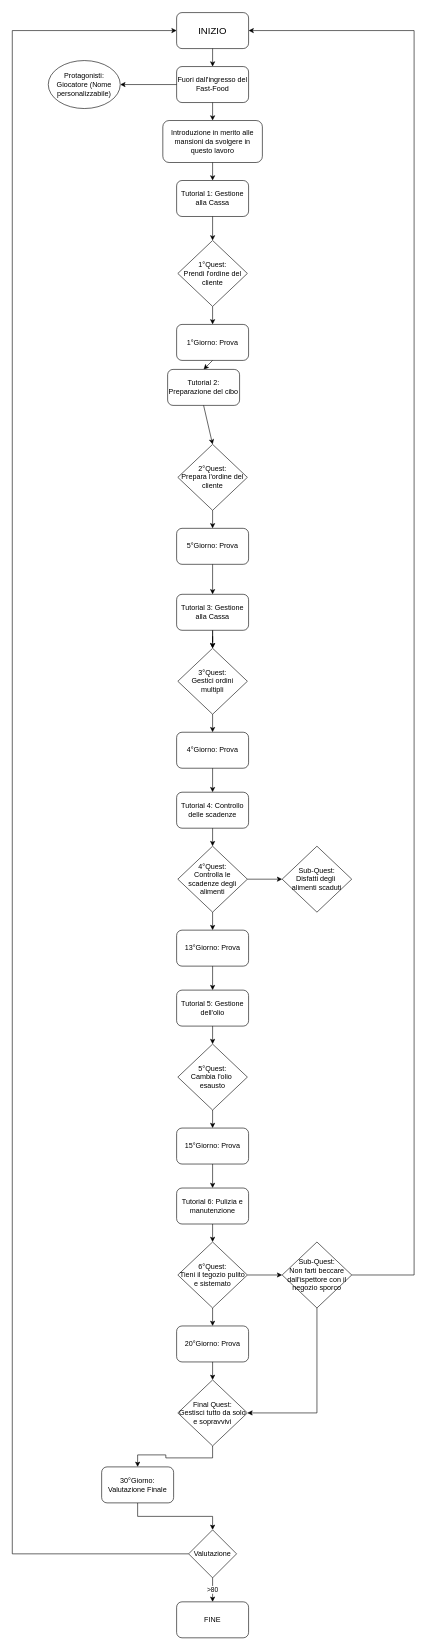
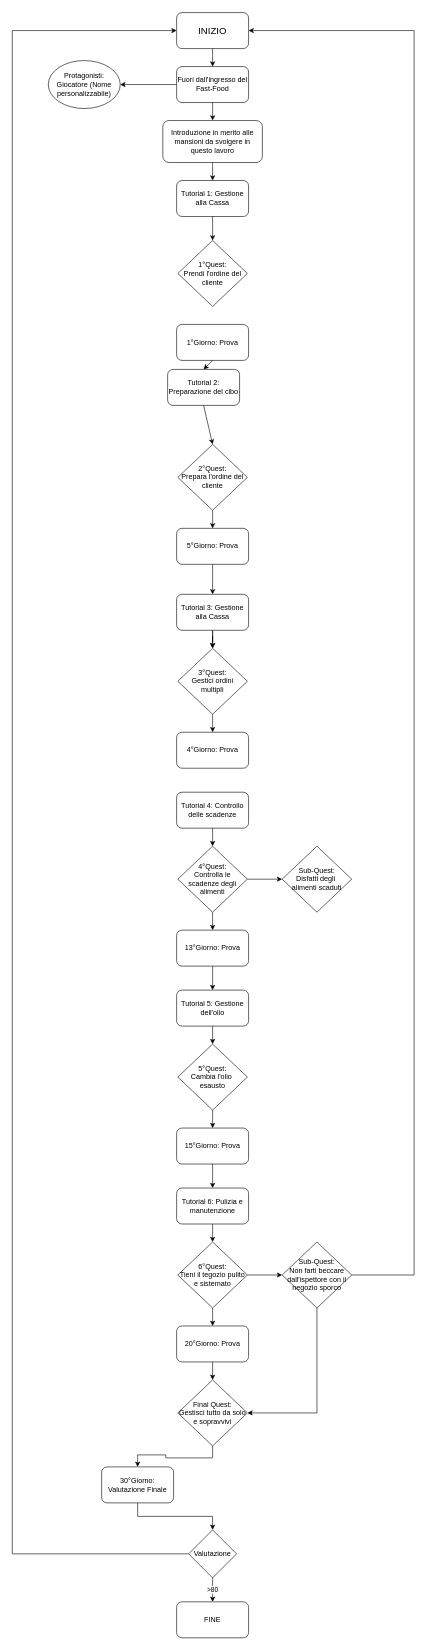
  <mxCell id="0" />
  <mxCell id="1" parent="0" />
  <mxCell id="2" value="&lt;font style=&quot;font-size: 16px;&quot;&gt;INIZIO&lt;/font&gt;" style="rounded=1;whiteSpace=wrap;html=1;" vertex="1" parent="1"><mxGeometry x="294" y="20" width="120" height="60" as="geometry" /></mxCell>
  <mxCell id="3" value="Fuori dall'ingresso del Fast-Food" style="rounded=1;whiteSpace=wrap;html=1;" vertex="1" parent="1"><mxGeometry x="294" y="110" width="120" height="60" as="geometry" /></mxCell>
  <mxCell id="4" value="" style="endArrow=classic;html=1;rounded=0;exitX=0.5;exitY=1;exitDx=0;exitDy=0;entryX=0.5;entryY=0;entryDx=0;entryDy=0;" edge="1" parent="1" source="2" target="3"><mxGeometry width="50" height="50" relative="1" as="geometry"><mxPoint x="330" y="390" as="sourcePoint" /><mxPoint x="380" y="340" as="targetPoint" /></mxGeometry></mxCell>
  <mxCell id="5" value="Protagonisti: Giocatore (Nome personalizzabile)" style="ellipse;whiteSpace=wrap;html=1;" vertex="1" parent="1"><mxGeometry x="80" y="100" width="120" height="80" as="geometry" /></mxCell>
  <mxCell id="6" value="" style="endArrow=classic;html=1;rounded=0;entryX=1;entryY=0.5;entryDx=0;entryDy=0;" edge="1" parent="1" source="3" target="5"><mxGeometry width="50" height="50" relative="1" as="geometry"><mxPoint x="290" y="190" as="sourcePoint" /><mxPoint x="250" y="160" as="targetPoint" /></mxGeometry></mxCell>
  <mxCell id="7" value="" style="endArrow=classic;html=1;rounded=0;exitX=0.5;exitY=1;exitDx=0;exitDy=0;entryX=0.5;entryY=0;entryDx=0;entryDy=0;" edge="1" parent="1" source="3" target="8"><mxGeometry width="50" height="50" relative="1" as="geometry"><mxPoint x="460" y="360" as="sourcePoint" /><mxPoint x="354" y="310" as="targetPoint" /></mxGeometry></mxCell>
  <mxCell id="8" value="Introduzione in merito alle mansioni da svolgere in questo lavoro" style="rounded=1;whiteSpace=wrap;html=1;" vertex="1" parent="1"><mxGeometry x="271" y="200" width="166" height="70" as="geometry" /></mxCell>
  <mxCell id="9" value="" style="endArrow=classic;html=1;rounded=0;exitX=0.5;exitY=1;exitDx=0;exitDy=0;entryX=0.5;entryY=0;entryDx=0;entryDy=0;" edge="1" parent="1" source="8" target="10"><mxGeometry width="50" height="50" relative="1" as="geometry"><mxPoint x="500" y="250" as="sourcePoint" /><mxPoint x="500" y="420" as="targetPoint" /></mxGeometry></mxCell>
  <mxCell id="10" value="Tutorial 1: Gestione alla Cassa" style="rounded=1;whiteSpace=wrap;html=1;" vertex="1" parent="1"><mxGeometry x="294" y="300" width="120" height="60" as="geometry" /></mxCell>
- <mxCell id="11" value="" style="endArrow=classic;html=1;rounded=0;exitX=0.5;exitY=1;exitDx=0;exitDy=0;entryX=0.5;entryY=0;entryDx=0;entryDy=0;" edge="1" parent="1" source="14" target="12"><mxGeometry width="50" height="50" relative="1" as="geometry"><mxPoint x="400" y="570" as="sourcePoint" /><mxPoint x="354" y="560" as="targetPoint" /></mxGeometry></mxCell>
  <mxCell id="12" value="1°Giorno: Prova" style="rounded=1;whiteSpace=wrap;html=1;" vertex="1" parent="1"><mxGeometry x="294" y="540" width="120" height="60" as="geometry" /></mxCell>
  <mxCell id="13" value="" style="endArrow=classic;html=1;rounded=0;exitX=0.5;exitY=1;exitDx=0;exitDy=0;" edge="1" parent="1" source="10" target="14"><mxGeometry width="50" height="50" relative="1" as="geometry"><mxPoint x="354" y="360" as="sourcePoint" /><mxPoint x="354" y="560" as="targetPoint" /></mxGeometry></mxCell>
  <mxCell id="14" value="1°Quest:&lt;br&gt;Prendi l'ordine del cliente" style="rhombus;whiteSpace=wrap;html=1;" vertex="1" parent="1"><mxGeometry x="296" y="400" width="116" height="110" as="geometry" /></mxCell>
  <mxCell id="15" value="" style="endArrow=classic;html=1;rounded=0;exitX=0.5;exitY=1;exitDx=0;exitDy=0;entryX=0.5;entryY=0;entryDx=0;entryDy=0;" edge="1" parent="1" source="18" target="16"><mxGeometry width="50" height="50" relative="1" as="geometry"><mxPoint x="400" y="810" as="sourcePoint" /><mxPoint x="354" y="800" as="targetPoint" /></mxGeometry></mxCell>
  <mxCell id="16" value="5°Giorno: Prova" style="rounded=1;whiteSpace=wrap;html=1;" vertex="1" parent="1"><mxGeometry x="294" y="880" width="120" height="60" as="geometry" /></mxCell>
  <mxCell id="17" value="" style="endArrow=classic;html=1;rounded=0;exitX=0.5;exitY=1;exitDx=0;exitDy=0;entryX=0.5;entryY=0;entryDx=0;entryDy=0;" edge="1" parent="1" target="19" source="12"><mxGeometry width="50" height="50" relative="1" as="geometry"><mxPoint x="354" y="600" as="sourcePoint" /><mxPoint x="420" y="640" as="targetPoint" /></mxGeometry></mxCell>
  <mxCell id="18" value="2°Quest:&lt;br&gt;Prepara l'ordine del cliente" style="rhombus;whiteSpace=wrap;html=1;" vertex="1" parent="1"><mxGeometry x="296" y="740" width="116" height="110" as="geometry" /></mxCell>
  <mxCell id="19" value="Tutorial 2: Preparazione del cibo" style="rounded=1;whiteSpace=wrap;html=1;" vertex="1" parent="1"><mxGeometry x="279" y="615" width="120" height="60" as="geometry" /></mxCell>
  <mxCell id="20" value="" style="endArrow=classic;html=1;rounded=0;exitX=0.5;exitY=1;exitDx=0;exitDy=0;entryX=0.5;entryY=0;entryDx=0;entryDy=0;" edge="1" parent="1" source="19" target="18"><mxGeometry width="50" height="50" relative="1" as="geometry"><mxPoint x="570" y="840" as="sourcePoint" /><mxPoint x="620" y="790" as="targetPoint" /></mxGeometry></mxCell>
  <mxCell id="21" value="" style="endArrow=classic;html=1;rounded=0;exitX=0.5;exitY=1;exitDx=0;exitDy=0;entryX=0.5;entryY=0;entryDx=0;entryDy=0;" edge="1" parent="1" source="23" target="22"><mxGeometry width="50" height="50" relative="1" as="geometry"><mxPoint x="402" y="1150" as="sourcePoint" /><mxPoint x="356" y="1140" as="targetPoint" /></mxGeometry></mxCell>
  <mxCell id="22" value="4°Giorno: Prova" style="rounded=1;whiteSpace=wrap;html=1;" vertex="1" parent="1"><mxGeometry x="294" y="1220" width="120" height="60" as="geometry" /></mxCell>
  <mxCell id="23" value="3°Quest:&lt;br&gt;Gestici ordini&lt;div&gt;multipli&lt;/div&gt;" style="rhombus;whiteSpace=wrap;html=1;" vertex="1" parent="1"><mxGeometry x="296" y="1080" width="116" height="110" as="geometry" /></mxCell>
  <mxCell id="24" value="" style="edgeStyle=orthogonalEdgeStyle;rounded=0;orthogonalLoop=1;jettySize=auto;html=1;" edge="1" parent="1" source="25" target="23"><mxGeometry relative="1" as="geometry" /></mxCell>
  <mxCell id="25" value="Tutorial 3: Gestione alla Cassa" style="rounded=1;whiteSpace=wrap;html=1;" vertex="1" parent="1"><mxGeometry x="294" y="990" width="120" height="60" as="geometry" /></mxCell>
  <mxCell id="26" value="" style="endArrow=classic;html=1;rounded=0;exitX=0.5;exitY=1;exitDx=0;exitDy=0;entryX=0.5;entryY=0;entryDx=0;entryDy=0;" edge="1" parent="1" source="25" target="23"><mxGeometry width="50" height="50" relative="1" as="geometry"><mxPoint x="572" y="1180" as="sourcePoint" /><mxPoint x="622" y="1130" as="targetPoint" /></mxGeometry></mxCell>
  <mxCell id="27" value="" style="endArrow=classic;html=1;rounded=0;exitX=0.5;exitY=1;exitDx=0;exitDy=0;entryX=0.5;entryY=0;entryDx=0;entryDy=0;" edge="1" parent="1" source="16" target="25"><mxGeometry width="50" height="50" relative="1" as="geometry"><mxPoint x="366" y="1050" as="sourcePoint" /><mxPoint x="366" y="1090" as="targetPoint" /></mxGeometry></mxCell>
  <mxCell id="28" value="" style="endArrow=classic;html=1;rounded=0;exitX=0.5;exitY=1;exitDx=0;exitDy=0;entryX=0.5;entryY=0;entryDx=0;entryDy=0;" edge="1" parent="1" source="30" target="29"><mxGeometry width="50" height="50" relative="1" as="geometry"><mxPoint x="402" y="1480" as="sourcePoint" /><mxPoint x="356" y="1470" as="targetPoint" /></mxGeometry></mxCell>
  <mxCell id="29" value="13°Giorno: Prova" style="rounded=1;whiteSpace=wrap;html=1;" vertex="1" parent="1"><mxGeometry x="294" y="1550" width="120" height="60" as="geometry" /></mxCell>
  <mxCell id="30" value="4°Quest:&lt;br&gt;Controlla le scadenze degli alimenti&lt;span style=&quot;color: rgba(0, 0, 0, 0); font-family: monospace; font-size: 0px; text-align: start; text-wrap-mode: nowrap;&quot;&gt;%3CmxGraphModel%3E%3Croot%3E%3CmxCell%20id%3D%220%22%2F%3E%3CmxCell%20id%3D%221%22%20parent%3D%220%22%2F%3E%3CmxCell%20id%3D%222%22%20value%3D%22%22%20style%3D%22endArrow%3Dclassic%3Bhtml%3D1%3Brounded%3D0%3BexitX%3D0.5%3BexitY%3D1%3BexitDx%3D0%3BexitDy%3D0%3BentryX%3D0.5%3BentryY%3D0%3BentryDx%3D0%3BentryDy%3D0%3B%22%20edge%3D%221%22%20source%3D%224%22%20target%3D%223%22%20parent%3D%221%22%3E%3CmxGeometry%20width%3D%2250%22%20height%3D%2250%22%20relative%3D%221%22%20as%3D%22geometry%22%3E%3CmxPoint%20x%3D%22462%22%20y%3D%221150%22%20as%3D%22sourcePoint%22%2F%3E%3CmxPoint%20x%3D%22416%22%20y%3D%221140%22%20as%3D%22targetPoint%22%2F%3E%3C%2FmxGeometry%3E%3C%2FmxCell%3E%3CmxCell%20id%3D%223%22%20value%3D%227%C2%B0Giorno%3A%20Prova%22%20style%3D%22rounded%3D1%3BwhiteSpace%3Dwrap%3Bhtml%3D1%3B%22%20vertex%3D%221%22%20parent%3D%221%22%3E%3CmxGeometry%20x%3D%22354%22%20y%3D%221220%22%20width%3D%22120%22%20height%3D%2260%22%20as%3D%22geometry%22%2F%3E%3C%2FmxCell%3E%3CmxCell%20id%3D%224%22%20value%3D%223%C2%B0Quest%3A%26lt%3Bbr%26gt%3BGestici%20ordini%26lt%3Bdiv%26gt%3Bmultipli%26lt%3B%2Fdiv%26gt%3B%22%20style%3D%22rhombus%3BwhiteSpace%3Dwrap%3Bhtml%3D1%3B%22%20vertex%3D%221%22%20parent%3D%221%22%3E%3CmxGeometry%20x%3D%22356%22%20y%3D%221080%22%20width%3D%22116%22%20height%3D%22110%22%20as%3D%22geometry%22%2F%3E%3C%2FmxCell%3E%3CmxCell%20id%3D%225%22%20value%3D%22Tutorial%203%3A%20Gestione%20alla%20Cassa%22%20style%3D%22rounded%3D1%3BwhiteSpace%3Dwrap%3Bhtml%3D1%3B%22%20vertex%3D%221%22%20parent%3D%221%22%3E%3CmxGeometry%20x%3D%22354%22%20y%3D%22990%22%20width%3D%22120%22%20height%3D%2260%22%20as%3D%22geometry%22%2F%3E%3C%2FmxCell%3E%3CmxCell%20id%3D%226%22%20value%3D%22%22%20style%3D%22endArrow%3Dclassic%3Bhtml%3D1%3Brounded%3D0%3BexitX%3D0.5%3BexitY%3D1%3BexitDx%3D0%3BexitDy%3D0%3BentryX%3D0.5%3BentryY%3D0%3BentryDx%3D0%3BentryDy%3D0%3B%22%20edge%3D%221%22%20source%3D%225%22%20target%3D%224%22%20parent%3D%221%22%3E%3CmxGeometry%20width%3D%2250%22%20height%3D%2250%22%20relative%3D%221%22%20as%3D%22geometry%22%3E%3CmxPoint%20x%3D%22632%22%20y%3D%221180%22%20as%3D%22sourcePoint%22%2F%3E%3CmxPoint%20x%3D%22682%22%20y%3D%221130%22%20as%3D%22targetPoint%22%2F%3E%3C%2FmxGeometry%3E%3C%2FmxCell%3E%3C%2Froot%3E%3C%2FmxGraphModel%3E&lt;/span&gt;" style="rhombus;whiteSpace=wrap;html=1;" vertex="1" parent="1"><mxGeometry x="296" y="1410" width="116" height="110" as="geometry" /></mxCell>
  <mxCell id="31" value="Tutorial 4: Controllo delle scadenze" style="rounded=1;whiteSpace=wrap;html=1;" vertex="1" parent="1"><mxGeometry x="294" y="1320" width="120" height="60" as="geometry" /></mxCell>
  <mxCell id="32" value="" style="endArrow=classic;html=1;rounded=0;exitX=0.5;exitY=1;exitDx=0;exitDy=0;entryX=0.5;entryY=0;entryDx=0;entryDy=0;" edge="1" parent="1" source="31" target="30"><mxGeometry width="50" height="50" relative="1" as="geometry"><mxPoint x="572" y="1510" as="sourcePoint" /><mxPoint x="622" y="1460" as="targetPoint" /></mxGeometry></mxCell>
  <mxCell id="33" value="" style="endArrow=classic;html=1;rounded=0;exitX=0.5;exitY=1;exitDx=0;exitDy=0;entryX=0.5;entryY=0;entryDx=0;entryDy=0;" edge="1" parent="1" source="36" target="35"><mxGeometry width="50" height="50" relative="1" as="geometry"><mxPoint x="402" y="1810" as="sourcePoint" /><mxPoint x="356" y="1800" as="targetPoint" /></mxGeometry></mxCell>
  <mxCell id="34" style="edgeStyle=orthogonalEdgeStyle;rounded=0;orthogonalLoop=1;jettySize=auto;html=1;exitX=0.5;exitY=1;exitDx=0;exitDy=0;" edge="1" parent="1" source="35" target="46"><mxGeometry relative="1" as="geometry" /></mxCell>
  <mxCell id="35" value="15°Giorno: Prova" style="rounded=1;whiteSpace=wrap;html=1;" vertex="1" parent="1"><mxGeometry x="294" y="1880" width="120" height="60" as="geometry" /></mxCell>
  <mxCell id="36" value="5°Quest:&lt;br&gt;Cambia l'olio&amp;nbsp;&lt;div&gt;esausto&lt;/div&gt;" style="rhombus;whiteSpace=wrap;html=1;" vertex="1" parent="1"><mxGeometry x="296" y="1740" width="116" height="110" as="geometry" /></mxCell>
  <mxCell id="37" value="Tutorial 5: Gestione dell'olio" style="rounded=1;whiteSpace=wrap;html=1;" vertex="1" parent="1"><mxGeometry x="294" y="1650" width="120" height="60" as="geometry" /></mxCell>
  <mxCell id="38" value="" style="endArrow=classic;html=1;rounded=0;exitX=0.5;exitY=1;exitDx=0;exitDy=0;entryX=0.5;entryY=0;entryDx=0;entryDy=0;" edge="1" parent="1" source="37" target="36"><mxGeometry width="50" height="50" relative="1" as="geometry"><mxPoint x="572" y="1840" as="sourcePoint" /><mxPoint x="622" y="1790" as="targetPoint" /></mxGeometry></mxCell>
  <mxCell id="39" value="Sub-Quest:&lt;div&gt;Disfatti degli&amp;nbsp;&lt;/div&gt;&lt;div&gt;alimenti scaduti&lt;/div&gt;" style="rhombus;whiteSpace=wrap;html=1;" vertex="1" parent="1"><mxGeometry x="470" y="1410" width="116" height="110" as="geometry" /></mxCell>
  <mxCell id="40" value="" style="endArrow=classic;html=1;rounded=0;exitX=1;exitY=0.5;exitDx=0;exitDy=0;entryX=0;entryY=0.5;entryDx=0;entryDy=0;" edge="1" parent="1" source="30" target="39"><mxGeometry width="50" height="50" relative="1" as="geometry"><mxPoint x="440" y="1390" as="sourcePoint" /><mxPoint x="490" y="1340" as="targetPoint" /></mxGeometry></mxCell>
- <mxCell id="41" value="" style="endArrow=classic;html=1;rounded=0;entryX=0.5;entryY=0;entryDx=0;entryDy=0;exitX=0.5;exitY=1;exitDx=0;exitDy=0;" edge="1" parent="1" source="22" target="31"><mxGeometry width="50" height="50" relative="1" as="geometry"><mxPoint x="100" y="1370" as="sourcePoint" /><mxPoint x="150" y="1320" as="targetPoint" /></mxGeometry></mxCell>
  <mxCell id="42" value="" style="endArrow=classic;html=1;rounded=0;entryX=0.5;entryY=0;entryDx=0;entryDy=0;exitX=0.5;exitY=1;exitDx=0;exitDy=0;" edge="1" parent="1" source="29" target="37"><mxGeometry width="50" height="50" relative="1" as="geometry"><mxPoint x="450" y="1610" as="sourcePoint" /><mxPoint x="364" y="1330" as="targetPoint" /></mxGeometry></mxCell>
  <mxCell id="43" value="" style="endArrow=classic;html=1;rounded=0;exitX=0.5;exitY=1;exitDx=0;exitDy=0;entryX=0.5;entryY=0;entryDx=0;entryDy=0;" edge="1" parent="1" source="45" target="44"><mxGeometry width="50" height="50" relative="1" as="geometry"><mxPoint x="402" y="2140" as="sourcePoint" /><mxPoint x="356" y="2130" as="targetPoint" /></mxGeometry></mxCell>
  <mxCell id="44" value="20°Giorno: Prova" style="rounded=1;whiteSpace=wrap;html=1;" vertex="1" parent="1"><mxGeometry x="294" y="2210" width="120" height="60" as="geometry" /></mxCell>
  <mxCell id="45" value="6°Quest:&lt;br&gt;Tieni il tegozio pulito e sistemato" style="rhombus;whiteSpace=wrap;html=1;" vertex="1" parent="1"><mxGeometry x="296" y="2070" width="116" height="110" as="geometry" /></mxCell>
  <mxCell id="46" value="Tutorial 6: Pulizia e manutenzione" style="rounded=1;whiteSpace=wrap;html=1;" vertex="1" parent="1"><mxGeometry x="294" y="1980" width="120" height="60" as="geometry" /></mxCell>
  <mxCell id="47" value="" style="endArrow=classic;html=1;rounded=0;exitX=0.5;exitY=1;exitDx=0;exitDy=0;entryX=0.5;entryY=0;entryDx=0;entryDy=0;" edge="1" parent="1" source="46" target="45"><mxGeometry width="50" height="50" relative="1" as="geometry"><mxPoint x="572" y="2170" as="sourcePoint" /><mxPoint x="622" y="2120" as="targetPoint" /></mxGeometry></mxCell>
  <mxCell id="48" style="edgeStyle=orthogonalEdgeStyle;rounded=0;orthogonalLoop=1;jettySize=auto;html=1;exitX=0.5;exitY=1;exitDx=0;exitDy=0;entryX=1;entryY=0.5;entryDx=0;entryDy=0;" edge="1" parent="1" source="49" target="54"><mxGeometry relative="1" as="geometry"><mxPoint x="350" y="2320" as="targetPoint" /><Array as="points"><mxPoint x="528" y="2355" /></Array></mxGeometry></mxCell>
  <mxCell id="49" value="Sub-Quest:&lt;div&gt;Non farti beccare dall'ispettore con il negozio sporco&lt;/div&gt;" style="rhombus;whiteSpace=wrap;html=1;" vertex="1" parent="1"><mxGeometry x="470" y="2070" width="116" height="110" as="geometry" /></mxCell>
  <mxCell id="50" value="" style="endArrow=classic;html=1;rounded=0;exitX=1;exitY=0.5;exitDx=0;exitDy=0;entryX=0;entryY=0.5;entryDx=0;entryDy=0;" edge="1" parent="1" source="45" target="49"><mxGeometry width="50" height="50" relative="1" as="geometry"><mxPoint x="460" y="2050" as="sourcePoint" /><mxPoint x="510" y="2000" as="targetPoint" /></mxGeometry></mxCell>
  <mxCell id="51" value="" style="endArrow=classic;html=1;rounded=0;exitX=1;exitY=0.5;exitDx=0;exitDy=0;entryX=1;entryY=0.5;entryDx=0;entryDy=0;" edge="1" parent="1" source="49" target="2"><mxGeometry width="50" height="50" relative="1" as="geometry"><mxPoint x="520" y="2030" as="sourcePoint" /><mxPoint x="690" y="50" as="targetPoint" /><Array as="points"><mxPoint x="690" y="2125" /><mxPoint x="690" y="50" /></Array></mxGeometry></mxCell>
  <mxCell id="52" value="FINE" style="rounded=1;whiteSpace=wrap;html=1;" vertex="1" parent="1"><mxGeometry x="294" y="2670" width="120" height="60" as="geometry" /></mxCell>
  <mxCell id="53" style="edgeStyle=orthogonalEdgeStyle;rounded=0;orthogonalLoop=1;jettySize=auto;html=1;exitX=0.5;exitY=1;exitDx=0;exitDy=0;" edge="1" parent="1" source="54" target="57"><mxGeometry relative="1" as="geometry" /></mxCell>
  <mxCell id="54" value="Final Quest:&lt;div&gt;Gestisci tutto da solo e sopravvivi&lt;/div&gt;" style="rhombus;whiteSpace=wrap;html=1;" vertex="1" parent="1"><mxGeometry x="296" y="2300" width="116" height="110" as="geometry" /></mxCell>
  <mxCell id="55" value="" style="endArrow=classic;html=1;rounded=0;exitX=0.5;exitY=1;exitDx=0;exitDy=0;entryX=0.5;entryY=0;entryDx=0;entryDy=0;" edge="1" parent="1" source="44" target="54"><mxGeometry width="50" height="50" relative="1" as="geometry"><mxPoint x="356" y="2360" as="sourcePoint" /><mxPoint x="624" y="2440" as="targetPoint" /></mxGeometry></mxCell>
  <mxCell id="56" style="edgeStyle=orthogonalEdgeStyle;rounded=0;orthogonalLoop=1;jettySize=auto;html=1;exitX=0.5;exitY=1;exitDx=0;exitDy=0;entryX=0.5;entryY=0;entryDx=0;entryDy=0;" edge="1" parent="1" source="57" target="60"><mxGeometry relative="1" as="geometry" /></mxCell>
  <mxCell id="57" value="30°Giorno: Valutazione Finale" style="rounded=1;whiteSpace=wrap;html=1;" vertex="1" parent="1"><mxGeometry x="169" y="2445" width="120" height="60" as="geometry" /></mxCell>
  <mxCell id="58" value="&amp;gt;80" style="edgeStyle=orthogonalEdgeStyle;rounded=0;orthogonalLoop=1;jettySize=auto;html=1;exitX=0.5;exitY=1;exitDx=0;exitDy=0;entryX=0.5;entryY=0;entryDx=0;entryDy=0;" edge="1" parent="1" source="60" target="52"><mxGeometry relative="1" as="geometry" /></mxCell>
  <mxCell id="59" style="edgeStyle=orthogonalEdgeStyle;rounded=0;orthogonalLoop=1;jettySize=auto;html=1;exitX=0;exitY=0.5;exitDx=0;exitDy=0;entryX=0;entryY=0.5;entryDx=0;entryDy=0;" edge="1" parent="1" source="60" target="2"><mxGeometry relative="1" as="geometry"><mxPoint x="20" y="50" as="targetPoint" /><Array as="points"><mxPoint x="20" y="2590" /><mxPoint x="20" y="50" /></Array></mxGeometry></mxCell>
  <mxCell id="60" value="Valutazione" style="rhombus;whiteSpace=wrap;html=1;" vertex="1" parent="1"><mxGeometry x="314" y="2550" width="80" height="80" as="geometry" /></mxCell>
